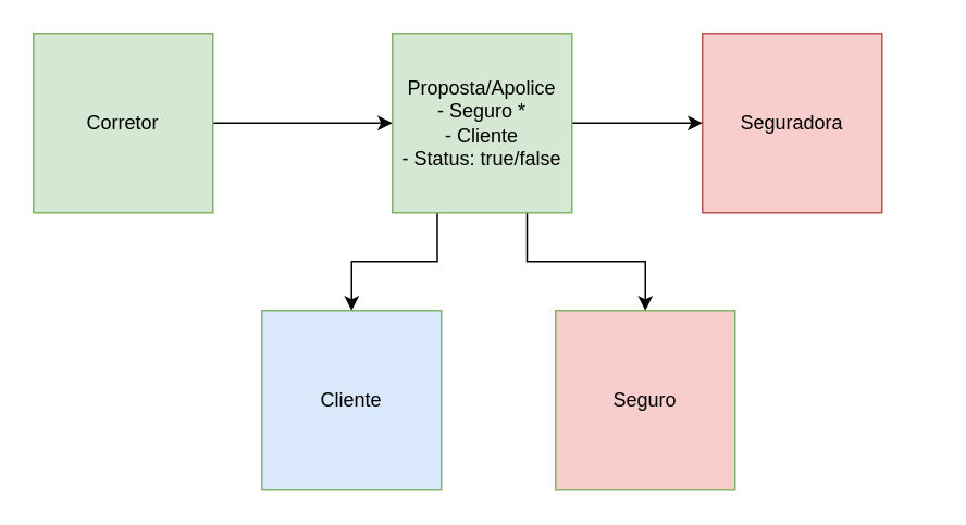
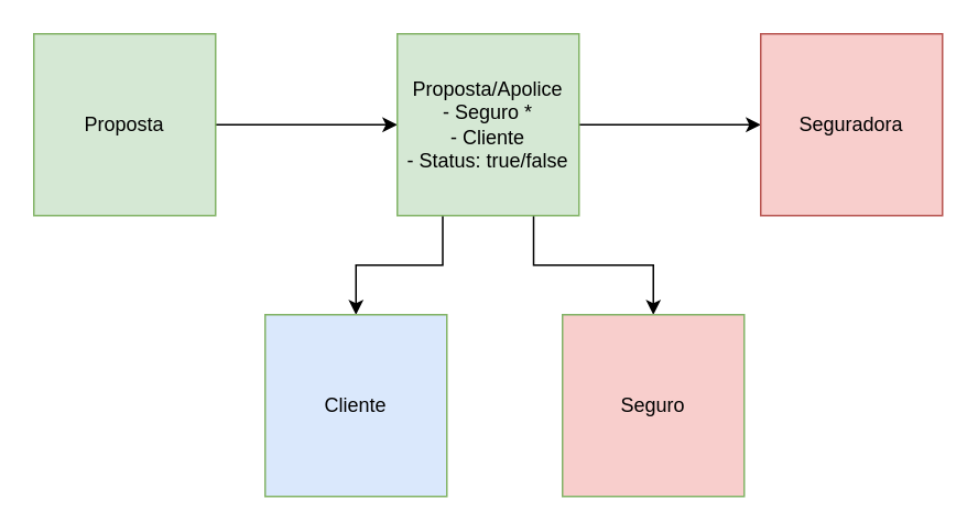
  <mxCell id="0" />
  <mxCell id="1" parent="0" />
  <mxCell id="2" style="edgeStyle=orthogonalEdgeStyle;rounded=0;orthogonalLoop=1;jettySize=auto;html=1;" edge="1" parent="1" source="3" target="7"><mxGeometry relative="1" as="geometry" /></mxCell>
- <mxCell id="3" value="Corretor" style="whiteSpace=wrap;html=1;aspect=fixed;fillColor=#d5e8d4;strokeColor=#82b366;" vertex="1" parent="1"><mxGeometry x="20" y="20" width="110" height="110" as="geometry" /></mxCell>
+ <mxCell id="3" value="Proposta" style="whiteSpace=wrap;html=1;aspect=fixed;fillColor=#d5e8d4;strokeColor=#82b366;" vertex="1" parent="1"><mxGeometry x="20" y="20" width="110" height="110" as="geometry" /></mxCell>
  <mxCell id="4" style="edgeStyle=orthogonalEdgeStyle;rounded=0;orthogonalLoop=1;jettySize=auto;html=1;entryX=0;entryY=0.5;entryDx=0;entryDy=0;" edge="1" parent="1" source="7" target="8"><mxGeometry relative="1" as="geometry" /></mxCell>
  <mxCell id="5" style="edgeStyle=orthogonalEdgeStyle;rounded=0;orthogonalLoop=1;jettySize=auto;html=1;exitX=0.25;exitY=1;exitDx=0;exitDy=0;" edge="1" parent="1" source="7" target="9"><mxGeometry relative="1" as="geometry" /></mxCell>
  <mxCell id="6" style="edgeStyle=orthogonalEdgeStyle;rounded=0;orthogonalLoop=1;jettySize=auto;html=1;entryX=0.5;entryY=0;entryDx=0;entryDy=0;exitX=0.75;exitY=1;exitDx=0;exitDy=0;" edge="1" parent="1" source="7" target="10"><mxGeometry relative="1" as="geometry" /></mxCell>
  <mxCell id="7" value="Proposta/Apolice&lt;br&gt;- Seguro *&lt;br&gt;- Cliente&lt;br&gt;- Status: true/false" style="whiteSpace=wrap;html=1;aspect=fixed;fillColor=#d5e8d4;strokeColor=#82b366;" vertex="1" parent="1"><mxGeometry x="240" y="20" width="110" height="110" as="geometry" /></mxCell>
- <mxCell id="8" value="Seguradora" style="whiteSpace=wrap;html=1;aspect=fixed;fillColor=#f8cecc;strokeColor=#b85450;" vertex="1" parent="1"><mxGeometry x="430" y="20" width="110" height="110" as="geometry" /></mxCell>
+ <mxCell id="8" value="Seguradora" style="whiteSpace=wrap;html=1;aspect=fixed;fillColor=#f8cecc;strokeColor=#b85450;" vertex="1" parent="1"><mxGeometry x="460" y="20" width="110" height="110" as="geometry" /></mxCell>
  <mxCell id="9" value="Cliente" style="whiteSpace=wrap;html=1;aspect=fixed;fillColor=#dae8fc;strokeColor=#82b366;" vertex="1" parent="1"><mxGeometry x="160" y="190" width="110" height="110" as="geometry" /></mxCell>
  <mxCell id="10" value="Seguro" style="whiteSpace=wrap;html=1;aspect=fixed;fillColor=#f8cecc;strokeColor=#82b366;" vertex="1" parent="1"><mxGeometry x="340" y="190" width="110" height="110" as="geometry" /></mxCell>
